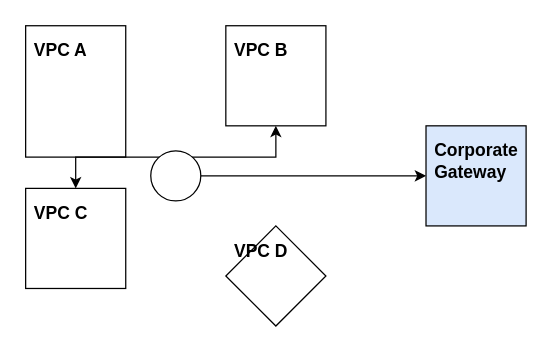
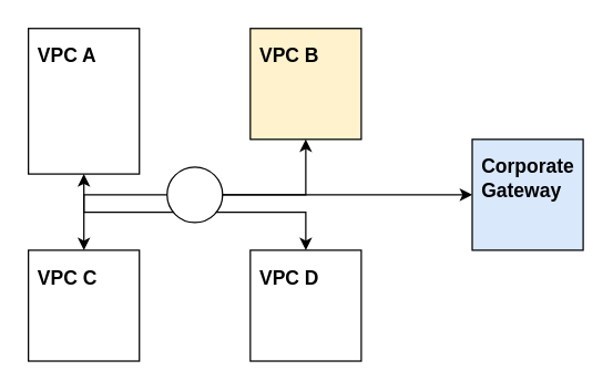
  <mxCell id="0" />
  <mxCell id="1" parent="0" />
  <mxCell id="2" value="&lt;b&gt;VPC A&lt;/b&gt;" style="rounded=0;whiteSpace=wrap;html=1;fontSize=14;verticalAlign=top;align=left;spacing=7.874;" vertex="1" parent="1"><mxGeometry x="20" y="20" width="80" height="105" as="geometry" /></mxCell>
- <mxCell id="3" value="&lt;b&gt;VPC B&lt;/b&gt;" style="rounded=0;whiteSpace=wrap;html=1;fontSize=14;verticalAlign=top;align=left;spacing=7.874;" vertex="1" parent="1"><mxGeometry x="180" y="20" width="80" height="80" as="geometry" /></mxCell>
- <mxCell id="4" value="&lt;b&gt;VPC C&lt;/b&gt;" style="rounded=0;whiteSpace=wrap;html=1;fontSize=14;verticalAlign=top;align=left;spacing=7.874;" vertex="1" parent="1"><mxGeometry x="20" y="150" width="80" height="80" as="geometry" /></mxCell>
- <mxCell id="5" value="&lt;b&gt;VPC D&lt;/b&gt;" style="rhombus;whiteSpace=wrap;html=1;fontSize=14;verticalAlign=top;align=left;spacing=7.874;" vertex="1" parent="1"><mxGeometry x="180" y="180" width="80" height="80" as="geometry" /></mxCell>
+ <mxCell id="3" value="&lt;b&gt;VPC B&lt;/b&gt;" style="rounded=0;whiteSpace=wrap;html=1;fontSize=14;verticalAlign=top;align=left;spacing=7.874;fillColor=#fff2cc;" vertex="1" parent="1"><mxGeometry x="180" y="20" width="80" height="80" as="geometry" /></mxCell>
+ <mxCell id="4" value="&lt;b&gt;VPC C&lt;/b&gt;" style="rounded=0;whiteSpace=wrap;html=1;fontSize=14;verticalAlign=top;align=left;spacing=7.874;" vertex="1" parent="1"><mxGeometry x="20" y="180" width="80" height="80" as="geometry" /></mxCell>
+ <mxCell id="5" value="&lt;b&gt;VPC D&lt;/b&gt;" style="rounded=0;whiteSpace=wrap;html=1;fontSize=14;verticalAlign=top;align=left;spacing=7.874;" vertex="1" parent="1"><mxGeometry x="180" y="180" width="80" height="80" as="geometry" /></mxCell>
+ <mxCell id="6" value="" style="rounded=0;orthogonalLoop=1;jettySize=auto;html=1;startArrow=classic;startFill=1;entryX=0.5;entryY=1;entryDx=0;entryDy=0;exitX=0.5;exitY=0;exitDx=0;exitDy=0;edgeStyle=orthogonalEdgeStyle;" edge="1" parent="1" source="5" target="2"><mxGeometry relative="1" as="geometry"><mxPoint x="190" y="230" as="sourcePoint" /><mxPoint x="110" y="230" as="targetPoint" /></mxGeometry></mxCell>
  <mxCell id="7" value="" style="rounded=0;orthogonalLoop=1;jettySize=auto;html=1;startArrow=classic;startFill=1;entryX=0.5;entryY=1;entryDx=0;entryDy=0;exitX=0.5;exitY=0;exitDx=0;exitDy=0;edgeStyle=orthogonalEdgeStyle;" edge="1" parent="1" source="4" target="3"><mxGeometry relative="1" as="geometry"><mxPoint x="190" y="190" as="sourcePoint" /><mxPoint x="110" y="110" as="targetPoint" /></mxGeometry></mxCell>
  <mxCell id="8" value="&lt;b&gt;Corporate&lt;br&gt;Gateway&lt;/b&gt;" style="rounded=0;whiteSpace=wrap;html=1;fontSize=14;verticalAlign=top;align=left;spacing=7.874;fillColor=#dae8fc;" vertex="1" parent="1"><mxGeometry x="340" y="100" width="80" height="80" as="geometry" /></mxCell>
  <mxCell id="9" value="" style="ellipse;whiteSpace=wrap;html=1;" vertex="1" parent="1"><mxGeometry x="120" y="120" width="40" height="40" as="geometry" /></mxCell>
  <mxCell id="10" value="" style="rounded=0;orthogonalLoop=1;jettySize=auto;html=1;startArrow=none;startFill=0;entryX=0;entryY=0.5;entryDx=0;entryDy=0;exitX=1;exitY=0.5;exitDx=0;exitDy=0;edgeStyle=orthogonalEdgeStyle;" edge="1" parent="1" source="9" target="8"><mxGeometry relative="1" as="geometry"><mxPoint x="70" y="190" as="sourcePoint" /><mxPoint x="230" y="110" as="targetPoint" /></mxGeometry></mxCell>
